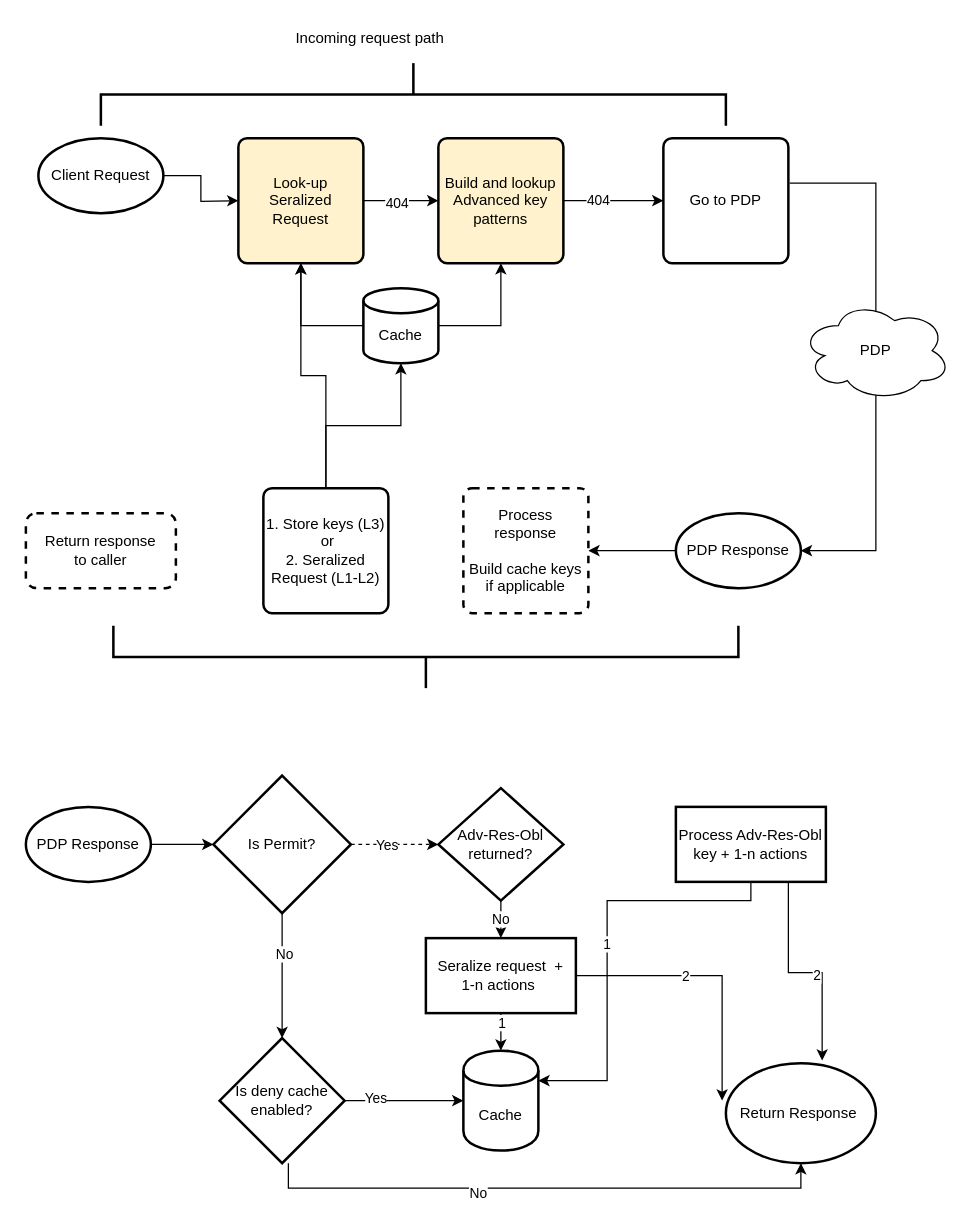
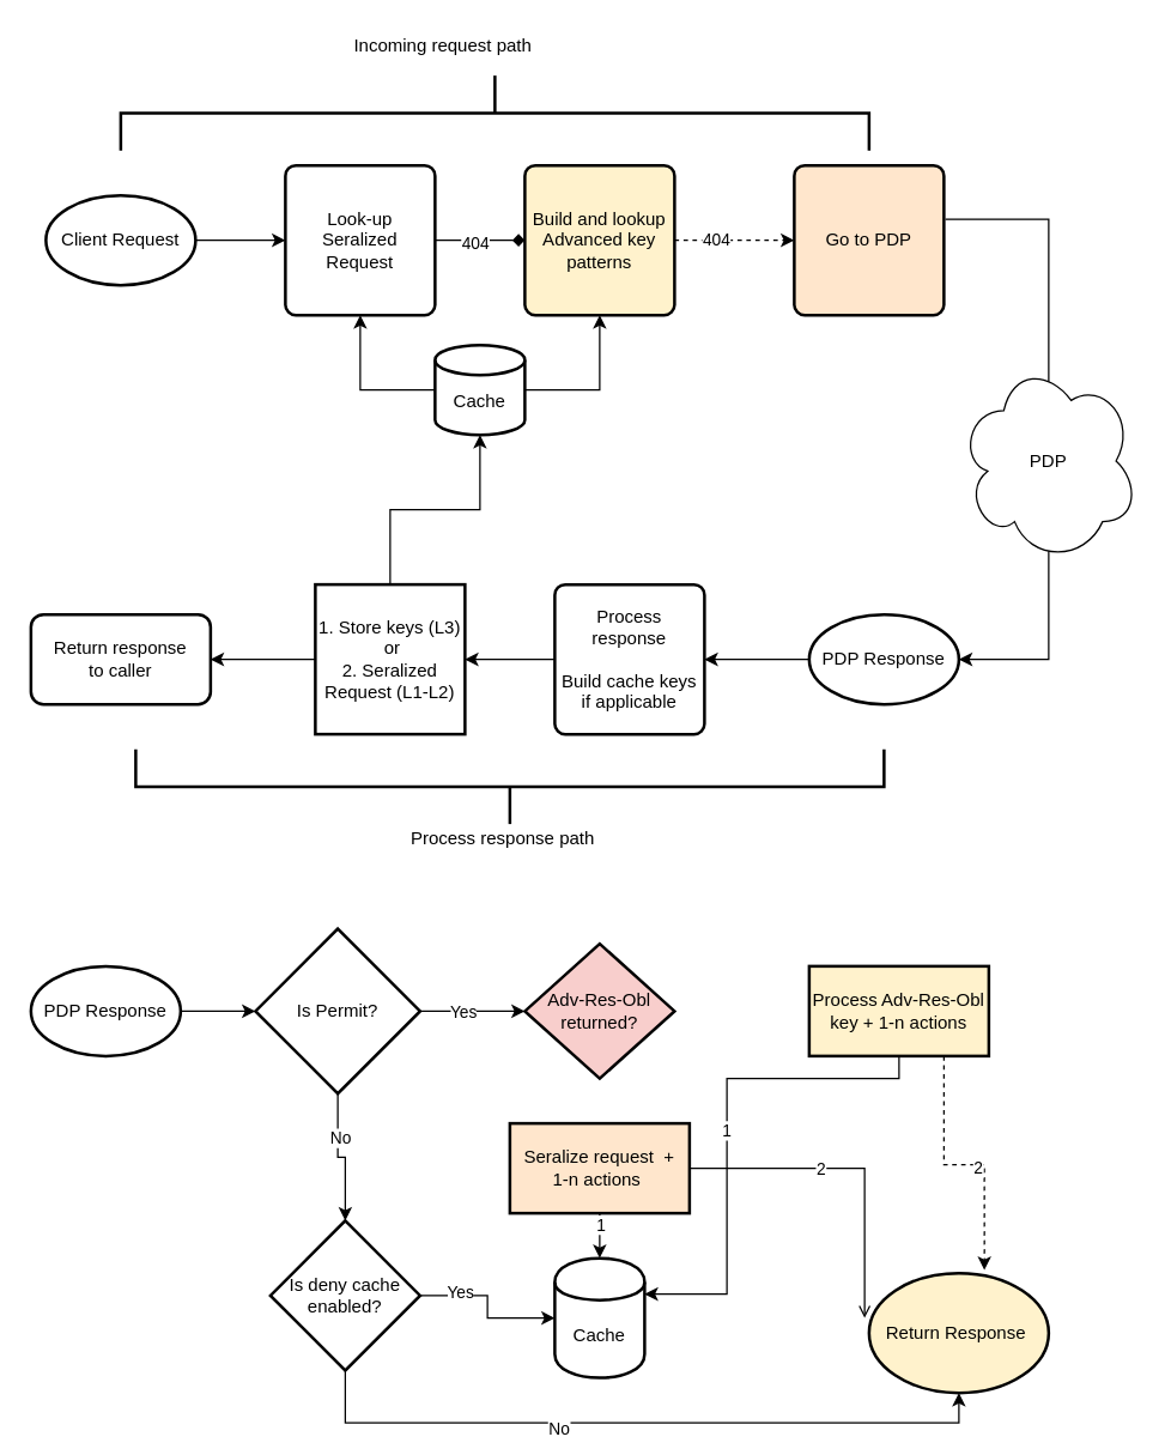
  <mxCell id="0" />
  <mxCell id="1" parent="0" />
  <mxCell id="2" value="" style="edgeStyle=orthogonalEdgeStyle;rounded=0;orthogonalLoop=1;jettySize=auto;html=1;" parent="1" source="3" edge="1"><mxGeometry relative="1" as="geometry"><mxPoint x="190" y="160" as="targetPoint" /></mxGeometry></mxCell>
- <mxCell id="3" value="Client Request" style="strokeWidth=2;html=1;shape=mxgraph.flowchart.start_1;whiteSpace=wrap;" parent="1" vertex="1"><mxGeometry x="30" y="110" width="100" height="60" as="geometry" /></mxCell>
+ <mxCell id="3" value="Client Request" style="strokeWidth=2;html=1;shape=mxgraph.flowchart.start_1;whiteSpace=wrap;" parent="1" vertex="1"><mxGeometry x="30" y="130" width="100" height="60" as="geometry" /></mxCell>
  <mxCell id="4" value="" style="strokeWidth=2;html=1;shape=mxgraph.flowchart.annotation_2;align=left;labelPosition=right;pointerEvents=1;direction=south;" parent="1" vertex="1"><mxGeometry x="80" y="50" width="500" height="50" as="geometry" /></mxCell>
- <mxCell id="5" value="" style="edgeStyle=orthogonalEdgeStyle;rounded=0;orthogonalLoop=1;jettySize=auto;html=1;" parent="1" source="7" target="10" edge="1"><mxGeometry relative="1" as="geometry" /></mxCell>
+ <mxCell id="5" value="" style="edgeStyle=orthogonalEdgeStyle;rounded=0;orthogonalLoop=1;jettySize=auto;html=1;endArrow=diamond;" parent="1" source="7" target="10" edge="1"><mxGeometry relative="1" as="geometry" /></mxCell>
  <mxCell id="6" value="404" style="edgeLabel;html=1;align=center;verticalAlign=middle;resizable=0;points=[];" parent="5" vertex="1" connectable="0"><mxGeometry x="-0.15" y="-1" relative="1" as="geometry"><mxPoint as="offset" /></mxGeometry></mxCell>
- <mxCell id="7" value="Look-up&lt;br&gt;Seralized Request" style="rounded=1;whiteSpace=wrap;html=1;absoluteArcSize=1;arcSize=14;strokeWidth=2;fillColor=#fff2cc;" parent="1" vertex="1"><mxGeometry x="190" y="110" width="100" height="100" as="geometry" /></mxCell>
- <mxCell id="8" value="" style="edgeStyle=orthogonalEdgeStyle;rounded=0;orthogonalLoop=1;jettySize=auto;html=1;" parent="1" source="10" target="12" edge="1"><mxGeometry relative="1" as="geometry" /></mxCell>
+ <mxCell id="7" value="Look-up&lt;br&gt;Seralized Request" style="rounded=1;whiteSpace=wrap;html=1;absoluteArcSize=1;arcSize=14;strokeWidth=2;" parent="1" vertex="1"><mxGeometry x="190" y="110" width="100" height="100" as="geometry" /></mxCell>
+ <mxCell id="8" value="" style="edgeStyle=orthogonalEdgeStyle;rounded=0;orthogonalLoop=1;jettySize=auto;html=1;dashed=1;" parent="1" source="10" target="12" edge="1"><mxGeometry relative="1" as="geometry" /></mxCell>
  <mxCell id="9" value="404" style="edgeLabel;html=1;align=center;verticalAlign=middle;resizable=0;points=[];" parent="8" vertex="1" connectable="0"><mxGeometry x="-0.321" y="1" relative="1" as="geometry"><mxPoint as="offset" /></mxGeometry></mxCell>
  <mxCell id="10" value="Build and lookup&lt;br&gt;Advanced key patterns" style="rounded=1;whiteSpace=wrap;html=1;absoluteArcSize=1;arcSize=14;strokeWidth=2;fillColor=#fff2cc;" parent="1" vertex="1"><mxGeometry x="350" y="110" width="100" height="100" as="geometry" /></mxCell>
  <mxCell id="11" style="edgeStyle=orthogonalEdgeStyle;rounded=0;orthogonalLoop=1;jettySize=auto;html=1;entryX=1;entryY=0.5;entryDx=0;entryDy=0;entryPerimeter=0;exitX=1.01;exitY=0.36;exitDx=0;exitDy=0;exitPerimeter=0;" edge="1" parent="1" source="12" target="18"><mxGeometry relative="1" as="geometry"><Array as="points"><mxPoint x="700" y="146" /><mxPoint x="700" y="440" /></Array></mxGeometry></mxCell>
- <mxCell id="12" value="Go to PDP" style="rounded=1;whiteSpace=wrap;html=1;absoluteArcSize=1;arcSize=14;strokeWidth=2;" parent="1" vertex="1"><mxGeometry x="530" y="110" width="100" height="100" as="geometry" /></mxCell>
+ <mxCell id="12" value="Go to PDP" style="rounded=1;whiteSpace=wrap;html=1;absoluteArcSize=1;arcSize=14;strokeWidth=2;fillColor=#ffe6cc;" parent="1" vertex="1"><mxGeometry x="530" y="110" width="100" height="100" as="geometry" /></mxCell>
  <mxCell id="13" value="Incoming request path" style="text;html=1;align=center;verticalAlign=middle;resizable=0;points=[];autosize=1;" parent="1" vertex="1"><mxGeometry x="230" y="20" width="130" height="20" as="geometry" /></mxCell>
  <mxCell id="14" style="edgeStyle=orthogonalEdgeStyle;rounded=0;orthogonalLoop=1;jettySize=auto;html=1;entryX=0.5;entryY=1;entryDx=0;entryDy=0;" parent="1" source="16" target="7" edge="1"><mxGeometry relative="1" as="geometry"><Array as="points"><mxPoint x="240" y="260" /></Array></mxGeometry></mxCell>
  <mxCell id="15" style="edgeStyle=orthogonalEdgeStyle;rounded=0;orthogonalLoop=1;jettySize=auto;html=1;entryX=0.5;entryY=1;entryDx=0;entryDy=0;" parent="1" source="16" target="10" edge="1"><mxGeometry relative="1" as="geometry"><Array as="points"><mxPoint x="400" y="260" /></Array></mxGeometry></mxCell>
  <mxCell id="16" value="&lt;br&gt;Cache" style="strokeWidth=2;html=1;shape=mxgraph.flowchart.database;whiteSpace=wrap;" parent="1" vertex="1"><mxGeometry x="290" y="230" width="60" height="60" as="geometry" /></mxCell>
  <mxCell id="17" value="" style="edgeStyle=orthogonalEdgeStyle;rounded=0;orthogonalLoop=1;jettySize=auto;html=1;" parent="1" source="18" target="24" edge="1"><mxGeometry relative="1" as="geometry" /></mxCell>
  <mxCell id="18" value="PDP Response" style="strokeWidth=2;html=1;shape=mxgraph.flowchart.start_1;whiteSpace=wrap;" parent="1" vertex="1"><mxGeometry x="540" y="410" width="100" height="60" as="geometry" /></mxCell>
  <mxCell id="19" value="" style="strokeWidth=2;html=1;shape=mxgraph.flowchart.annotation_2;align=left;labelPosition=right;pointerEvents=1;direction=north;" parent="1" vertex="1"><mxGeometry x="90" y="500" width="500" height="50" as="geometry" /></mxCell>
  <mxCell id="20" value="" style="edgeStyle=orthogonalEdgeStyle;rounded=0;orthogonalLoop=1;jettySize=auto;html=1;" parent="1" source="22" target="16" edge="1"><mxGeometry relative="1" as="geometry" /></mxCell>
- <mxCell id="21" value="" style="edgeStyle=orthogonalEdgeStyle;rounded=0;orthogonalLoop=1;jettySize=auto;html=1;" parent="1" source="22" target="7" edge="1"><mxGeometry relative="1" as="geometry" /></mxCell>
- <mxCell id="22" value="1. Store keys (L3)&lt;br&gt;&amp;nbsp;or&lt;br&gt;2. Seralized Request (L1-L2)" style="rounded=1;whiteSpace=wrap;html=1;absoluteArcSize=1;arcSize=14;strokeWidth=2;" parent="1" vertex="1"><mxGeometry x="210" y="390" width="100" height="100" as="geometry" /></mxCell>
- <mxCell id="24" value="Process &lt;br&gt;response&lt;br&gt;&lt;br&gt;Build cache keys&lt;br&gt;if applicable" style="rounded=1;whiteSpace=wrap;html=1;absoluteArcSize=1;arcSize=14;strokeWidth=2;dashed=1;" parent="1" vertex="1"><mxGeometry x="370" y="390" width="100" height="100" as="geometry" /></mxCell>
- <mxCell id="26" value="Return response&lt;br&gt;to caller" style="whiteSpace=wrap;html=1;rounded=1;strokeWidth=2;arcSize=14;dashed=1;" parent="1" vertex="1"><mxGeometry x="20" y="410" width="120" height="60" as="geometry" /></mxCell>
+ <mxCell id="21" value="" style="edgeStyle=orthogonalEdgeStyle;rounded=0;orthogonalLoop=1;jettySize=auto;html=1;" parent="1" source="22" target="26" edge="1"><mxGeometry relative="1" as="geometry" /></mxCell>
+ <mxCell id="22" value="1. Store keys (L3)&lt;br&gt;&amp;nbsp;or&lt;br&gt;2. Seralized Request (L1-L2)" style="whiteSpace=wrap;html=1;absoluteArcSize=1;arcSize=14;strokeWidth=2;rounded=0;" parent="1" vertex="1"><mxGeometry x="210" y="390" width="100" height="100" as="geometry" /></mxCell>
+ <mxCell id="23" value="" style="edgeStyle=orthogonalEdgeStyle;rounded=0;orthogonalLoop=1;jettySize=auto;html=1;" parent="1" source="24" target="22" edge="1"><mxGeometry relative="1" as="geometry" /></mxCell>
+ <mxCell id="24" value="Process &lt;br&gt;response&lt;br&gt;&lt;br&gt;Build cache keys&lt;br&gt;if applicable" style="rounded=1;whiteSpace=wrap;html=1;absoluteArcSize=1;arcSize=14;strokeWidth=2;" parent="1" vertex="1"><mxGeometry x="370" y="390" width="100" height="100" as="geometry" /></mxCell>
+ <mxCell id="25" value="Process response path" style="text;html=1;align=center;verticalAlign=middle;resizable=0;points=[];autosize=1;" parent="1" vertex="1"><mxGeometry x="265" y="550" width="140" height="20" as="geometry" /></mxCell>
+ <mxCell id="26" value="Return response&lt;br&gt;to caller" style="whiteSpace=wrap;html=1;rounded=1;strokeWidth=2;arcSize=14;" parent="1" vertex="1"><mxGeometry x="20" y="410" width="120" height="60" as="geometry" /></mxCell>
  <mxCell id="27" value="" style="edgeStyle=orthogonalEdgeStyle;rounded=0;orthogonalLoop=1;jettySize=auto;html=1;entryX=0.5;entryY=0;entryDx=0;entryDy=0;entryPerimeter=0;" edge="1" parent="1" source="31" target="38"><mxGeometry relative="1" as="geometry"><mxPoint x="230" y="790" as="targetPoint" /></mxGeometry></mxCell>
  <mxCell id="28" value="No" style="edgeLabel;html=1;align=center;verticalAlign=middle;resizable=0;points=[];" vertex="1" connectable="0" parent="27"><mxGeometry x="-0.36" y="1" relative="1" as="geometry"><mxPoint as="offset" /></mxGeometry></mxCell>
- <mxCell id="29" value="" style="edgeStyle=orthogonalEdgeStyle;rounded=0;orthogonalLoop=1;jettySize=auto;html=1;dashed=1;" edge="1" parent="1" source="31" target="44"><mxGeometry relative="1" as="geometry" /></mxCell>
+ <mxCell id="29" value="" style="edgeStyle=orthogonalEdgeStyle;rounded=0;orthogonalLoop=1;jettySize=auto;html=1;" edge="1" parent="1" source="31" target="44"><mxGeometry relative="1" as="geometry" /></mxCell>
  <mxCell id="30" value="Yes" style="edgeLabel;html=1;align=center;verticalAlign=middle;resizable=0;points=[];" vertex="1" connectable="0" parent="29"><mxGeometry x="-0.2" relative="1" as="geometry"><mxPoint as="offset" /></mxGeometry></mxCell>
  <mxCell id="31" value="Is Permit?" style="strokeWidth=2;html=1;shape=mxgraph.flowchart.decision;whiteSpace=wrap;" vertex="1" parent="1"><mxGeometry x="170" y="620" width="110" height="110" as="geometry" /></mxCell>
  <mxCell id="32" value="" style="edgeStyle=orthogonalEdgeStyle;rounded=0;orthogonalLoop=1;jettySize=auto;html=1;" edge="1" parent="1" source="33" target="31"><mxGeometry relative="1" as="geometry" /></mxCell>
  <mxCell id="33" value="PDP Response" style="strokeWidth=2;html=1;shape=mxgraph.flowchart.start_1;whiteSpace=wrap;" vertex="1" parent="1"><mxGeometry x="20" y="645" width="100" height="60" as="geometry" /></mxCell>
  <mxCell id="34" value="" style="edgeStyle=orthogonalEdgeStyle;rounded=0;orthogonalLoop=1;jettySize=auto;html=1;" edge="1" parent="1" source="38" target="42"><mxGeometry relative="1" as="geometry" /></mxCell>
  <mxCell id="35" value="Yes" style="edgeLabel;html=1;align=center;verticalAlign=middle;resizable=0;points=[];" vertex="1" connectable="0" parent="34"><mxGeometry x="-0.5" y="3" relative="1" as="geometry"><mxPoint as="offset" /></mxGeometry></mxCell>
  <mxCell id="36" style="edgeStyle=orthogonalEdgeStyle;rounded=0;orthogonalLoop=1;jettySize=auto;html=1;entryX=0.5;entryY=1;entryDx=0;entryDy=0;" edge="1" parent="1" source="38" target="39"><mxGeometry relative="1" as="geometry"><Array as="points"><mxPoint x="230" y="950" /><mxPoint x="640" y="950" /></Array></mxGeometry></mxCell>
  <mxCell id="37" value="No" style="edgeLabel;html=1;align=center;verticalAlign=middle;resizable=0;points=[];" vertex="1" connectable="0" parent="36"><mxGeometry x="-0.239" y="-3" relative="1" as="geometry"><mxPoint as="offset" /></mxGeometry></mxCell>
- <mxCell id="38" value="Is deny cache&lt;br&gt;enabled?" style="strokeWidth=2;html=1;shape=mxgraph.flowchart.decision;whiteSpace=wrap;" vertex="1" parent="1"><mxGeometry x="175" y="830" width="100" height="100" as="geometry" /></mxCell>
- <mxCell id="39" value="Return Response&amp;nbsp;" style="ellipse;whiteSpace=wrap;html=1;strokeWidth=2;" vertex="1" parent="1"><mxGeometry x="580" y="850" width="120" height="80" as="geometry" /></mxCell>
- <mxCell id="40" style="edgeStyle=orthogonalEdgeStyle;rounded=0;orthogonalLoop=1;jettySize=auto;html=1;entryX=-0.025;entryY=0.375;entryDx=0;entryDy=0;entryPerimeter=0;exitX=1;exitY=0.5;exitDx=0;exitDy=0;" edge="1" parent="1" source="51" target="39"><mxGeometry relative="1" as="geometry" /></mxCell>
+ <mxCell id="38" value="Is deny cache&lt;br&gt;enabled?" style="strokeWidth=2;html=1;shape=mxgraph.flowchart.decision;whiteSpace=wrap;" vertex="1" parent="1"><mxGeometry x="180" y="815" width="100" height="100" as="geometry" /></mxCell>
+ <mxCell id="39" value="Return Response&amp;nbsp;" style="ellipse;whiteSpace=wrap;html=1;strokeWidth=2;fillColor=#fff2cc;" vertex="1" parent="1"><mxGeometry x="580" y="850" width="120" height="80" as="geometry" /></mxCell>
+ <mxCell id="40" style="edgeStyle=orthogonalEdgeStyle;rounded=0;orthogonalLoop=1;jettySize=auto;html=1;entryX=-0.025;entryY=0.375;entryDx=0;entryDy=0;entryPerimeter=0;exitX=1;exitY=0.5;exitDx=0;exitDy=0;endArrow=open;" edge="1" parent="1" source="51" target="39"><mxGeometry relative="1" as="geometry" /></mxCell>
  <mxCell id="41" value="2" style="edgeLabel;html=1;align=center;verticalAlign=middle;resizable=0;points=[];" vertex="1" connectable="0" parent="40"><mxGeometry x="-0.198" relative="1" as="geometry"><mxPoint as="offset" /></mxGeometry></mxCell>
  <mxCell id="42" value="Cache" style="shape=cylinder;whiteSpace=wrap;html=1;boundedLbl=1;backgroundOutline=1;strokeWidth=2;" vertex="1" parent="1"><mxGeometry x="370" y="840" width="60" height="80" as="geometry" /></mxCell>
- <mxCell id="43" value="No" style="edgeStyle=orthogonalEdgeStyle;rounded=0;orthogonalLoop=1;jettySize=auto;html=1;" edge="1" parent="1" source="44" target="51"><mxGeometry relative="1" as="geometry" /></mxCell>
- <mxCell id="44" value="Adv-Res-Obl&lt;br&gt;returned?" style="rhombus;whiteSpace=wrap;html=1;strokeWidth=2;" vertex="1" parent="1"><mxGeometry x="350" y="630" width="100" height="90" as="geometry" /></mxCell>
+ <mxCell id="44" value="Adv-Res-Obl&lt;br&gt;returned?" style="rhombus;whiteSpace=wrap;html=1;strokeWidth=2;fillColor=#f8cecc;" vertex="1" parent="1"><mxGeometry x="350" y="630" width="100" height="90" as="geometry" /></mxCell>
  <mxCell id="45" value="1" style="edgeStyle=orthogonalEdgeStyle;rounded=0;orthogonalLoop=1;jettySize=auto;html=1;entryX=1;entryY=0.3;entryDx=0;entryDy=0;" edge="1" parent="1" source="48" target="42"><mxGeometry relative="1" as="geometry"><Array as="points"><mxPoint x="600" y="720" /><mxPoint x="485" y="720" /><mxPoint x="485" y="864" /></Array></mxGeometry></mxCell>
- <mxCell id="46" style="edgeStyle=orthogonalEdgeStyle;rounded=0;orthogonalLoop=1;jettySize=auto;html=1;entryX=0.642;entryY=-0.025;entryDx=0;entryDy=0;entryPerimeter=0;exitX=0.75;exitY=1;exitDx=0;exitDy=0;" edge="1" parent="1" source="48" target="39"><mxGeometry relative="1" as="geometry" /></mxCell>
+ <mxCell id="46" style="edgeStyle=orthogonalEdgeStyle;rounded=0;orthogonalLoop=1;jettySize=auto;html=1;entryX=0.642;entryY=-0.025;entryDx=0;entryDy=0;entryPerimeter=0;exitX=0.75;exitY=1;exitDx=0;exitDy=0;dashed=1;" edge="1" parent="1" source="48" target="39"><mxGeometry relative="1" as="geometry" /></mxCell>
  <mxCell id="47" value="2" style="edgeLabel;html=1;align=center;verticalAlign=middle;resizable=0;points=[];" vertex="1" connectable="0" parent="46"><mxGeometry x="-0.275" y="11" relative="1" as="geometry"><mxPoint x="11" y="12" as="offset" /></mxGeometry></mxCell>
- <mxCell id="48" value="Process Adv-Res-Obl key + 1-n actions" style="whiteSpace=wrap;html=1;strokeWidth=2;" vertex="1" parent="1"><mxGeometry x="540" y="645" width="120" height="60" as="geometry" /></mxCell>
+ <mxCell id="48" value="Process Adv-Res-Obl key + 1-n actions" style="whiteSpace=wrap;html=1;strokeWidth=2;fillColor=#fff2cc;" vertex="1" parent="1"><mxGeometry x="540" y="645" width="120" height="60" as="geometry" /></mxCell>
  <mxCell id="49" value="" style="edgeStyle=orthogonalEdgeStyle;rounded=0;orthogonalLoop=1;jettySize=auto;html=1;" edge="1" parent="1" source="51" target="42"><mxGeometry relative="1" as="geometry" /></mxCell>
  <mxCell id="50" value="1" style="edgeLabel;html=1;align=center;verticalAlign=middle;resizable=0;points=[];" vertex="1" connectable="0" parent="49"><mxGeometry x="0.2" y="3" relative="1" as="geometry"><mxPoint x="-3" y="-3" as="offset" /></mxGeometry></mxCell>
- <mxCell id="51" value="Seralize request&amp;nbsp; +&lt;br&gt;1-n actions&amp;nbsp;" style="whiteSpace=wrap;html=1;strokeWidth=2;" vertex="1" parent="1"><mxGeometry x="340" y="750" width="120" height="60" as="geometry" /></mxCell>
- <mxCell id="52" value="PDP" style="ellipse;shape=cloud;whiteSpace=wrap;html=1;align=center;" vertex="1" parent="1"><mxGeometry x="640" y="240" width="120" height="80" as="geometry" /></mxCell>
+ <mxCell id="51" value="Seralize request&amp;nbsp; +&lt;br&gt;1-n actions&amp;nbsp;" style="whiteSpace=wrap;html=1;strokeWidth=2;fillColor=#ffe6cc;" vertex="1" parent="1"><mxGeometry x="340" y="750" width="120" height="60" as="geometry" /></mxCell>
+ <mxCell id="52" value="PDP" style="ellipse;shape=cloud;whiteSpace=wrap;html=1;align=center;" vertex="1" parent="1"><mxGeometry x="640" y="240" width="120" height="135" as="geometry" /></mxCell>
